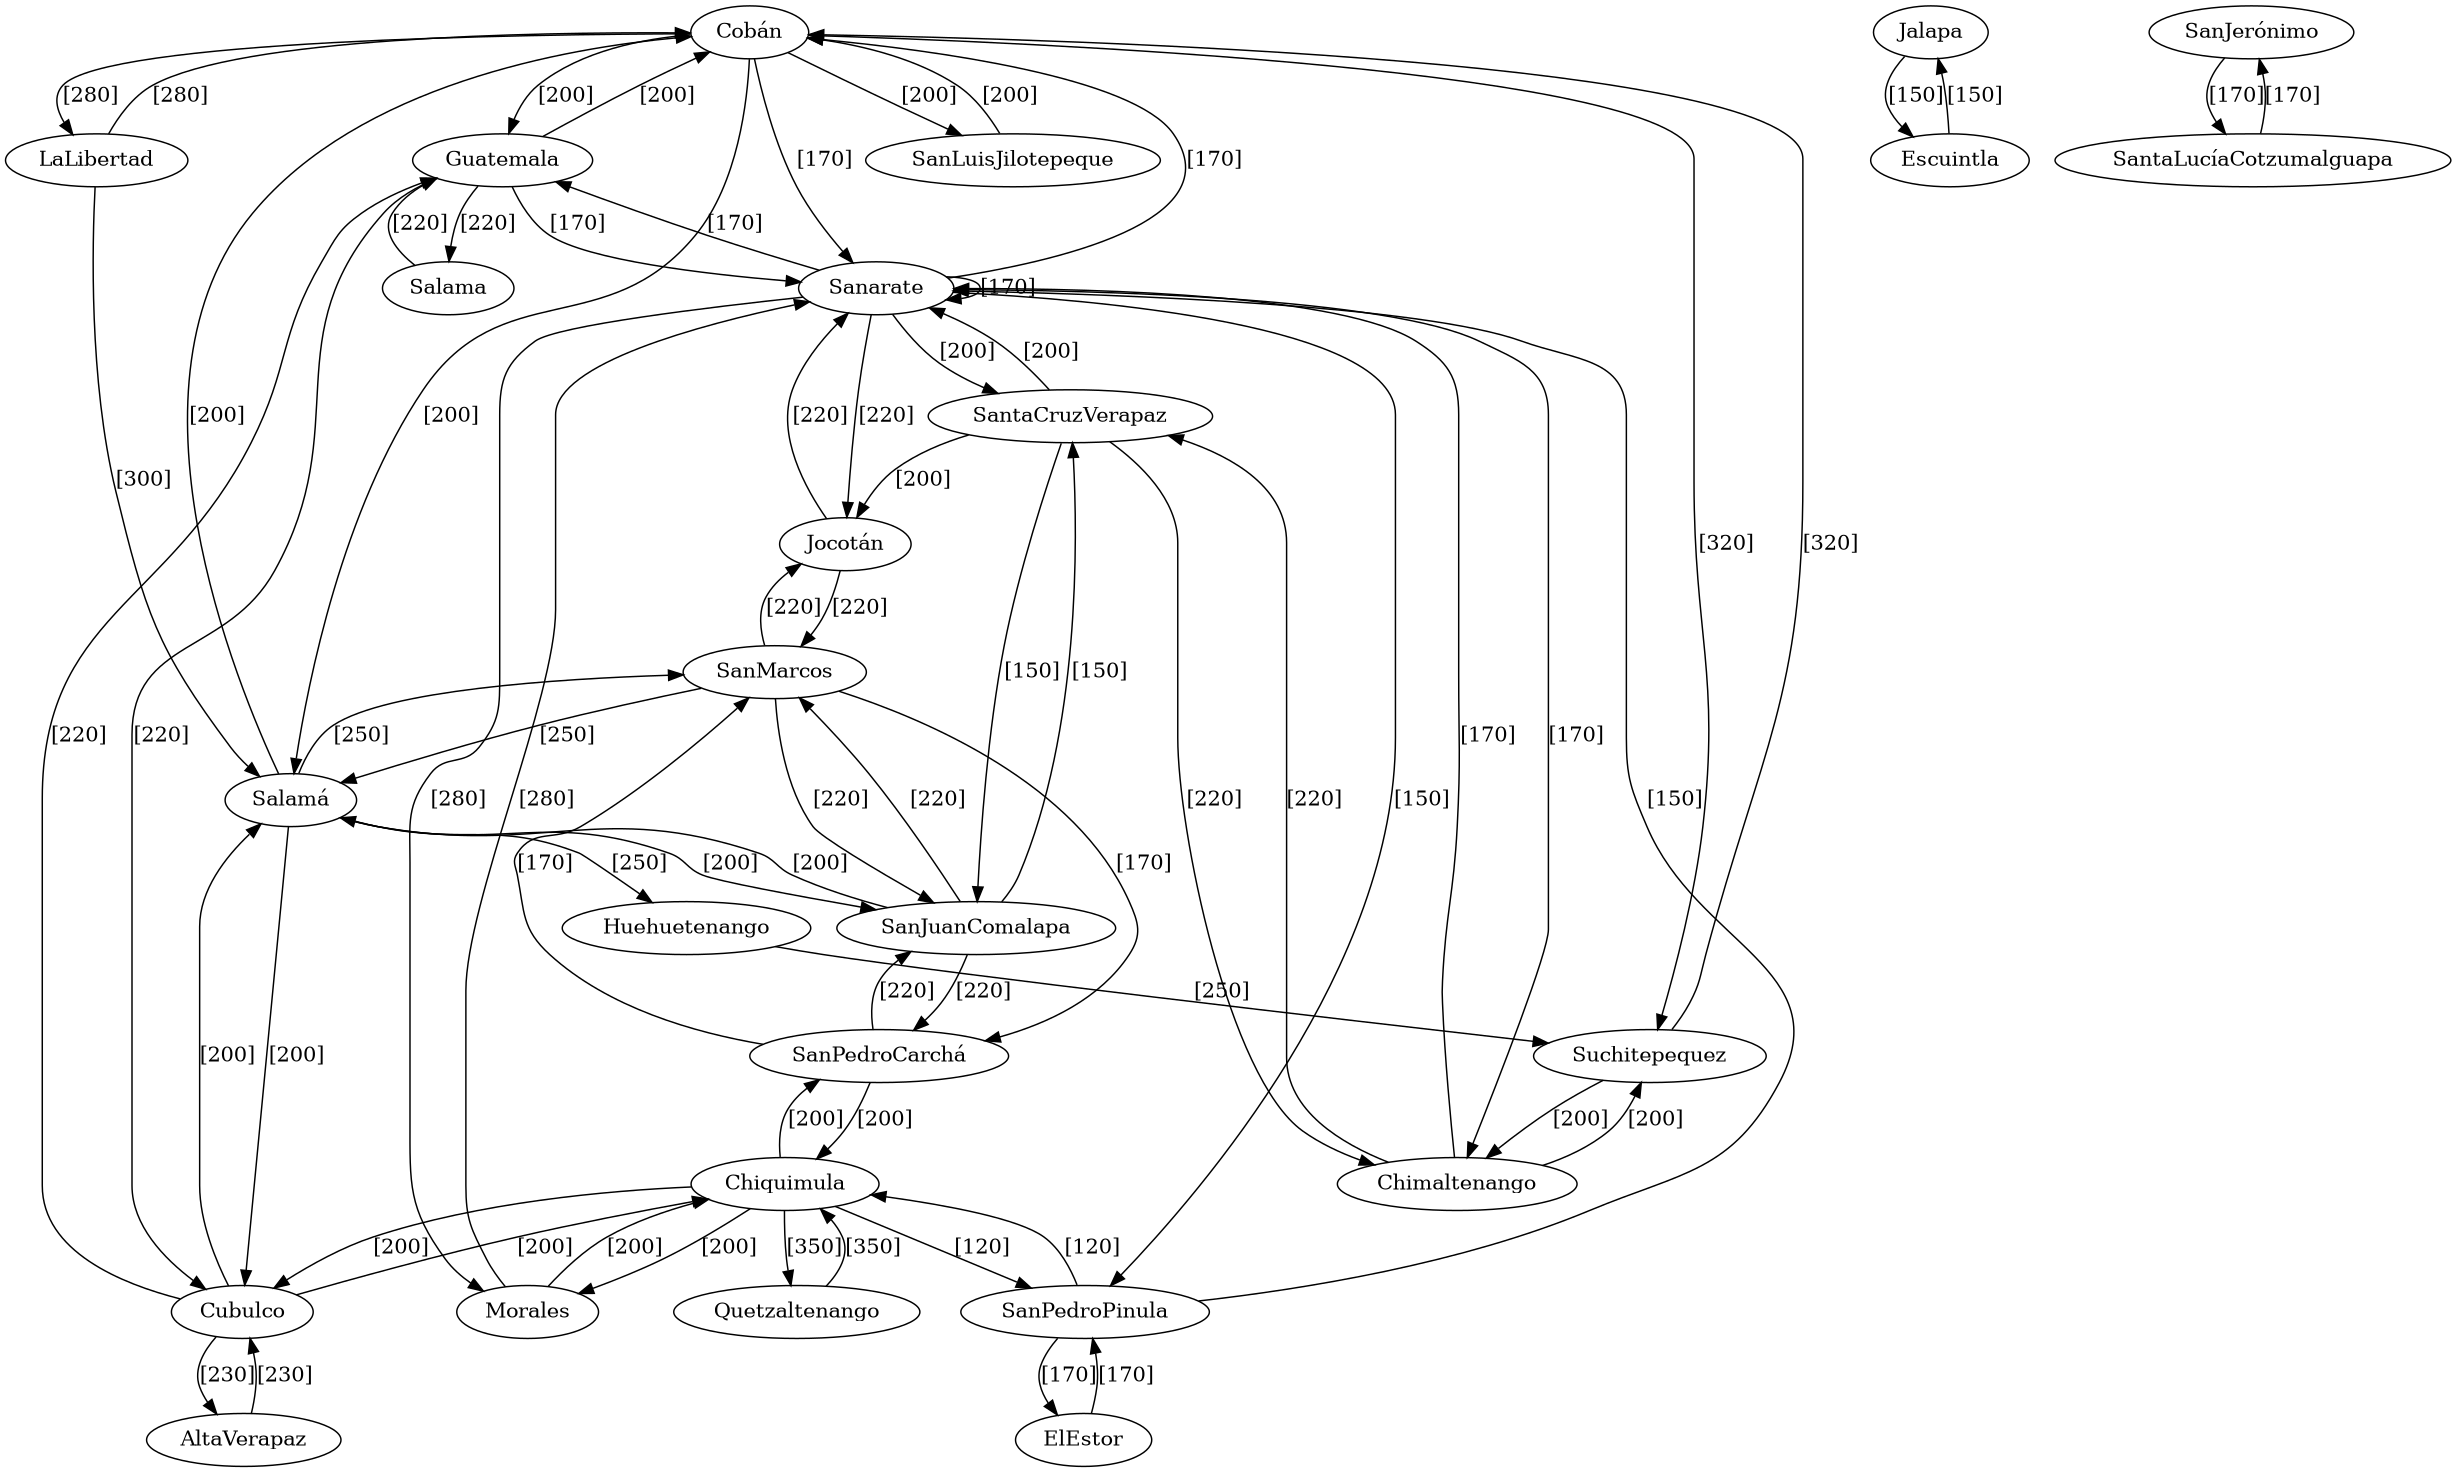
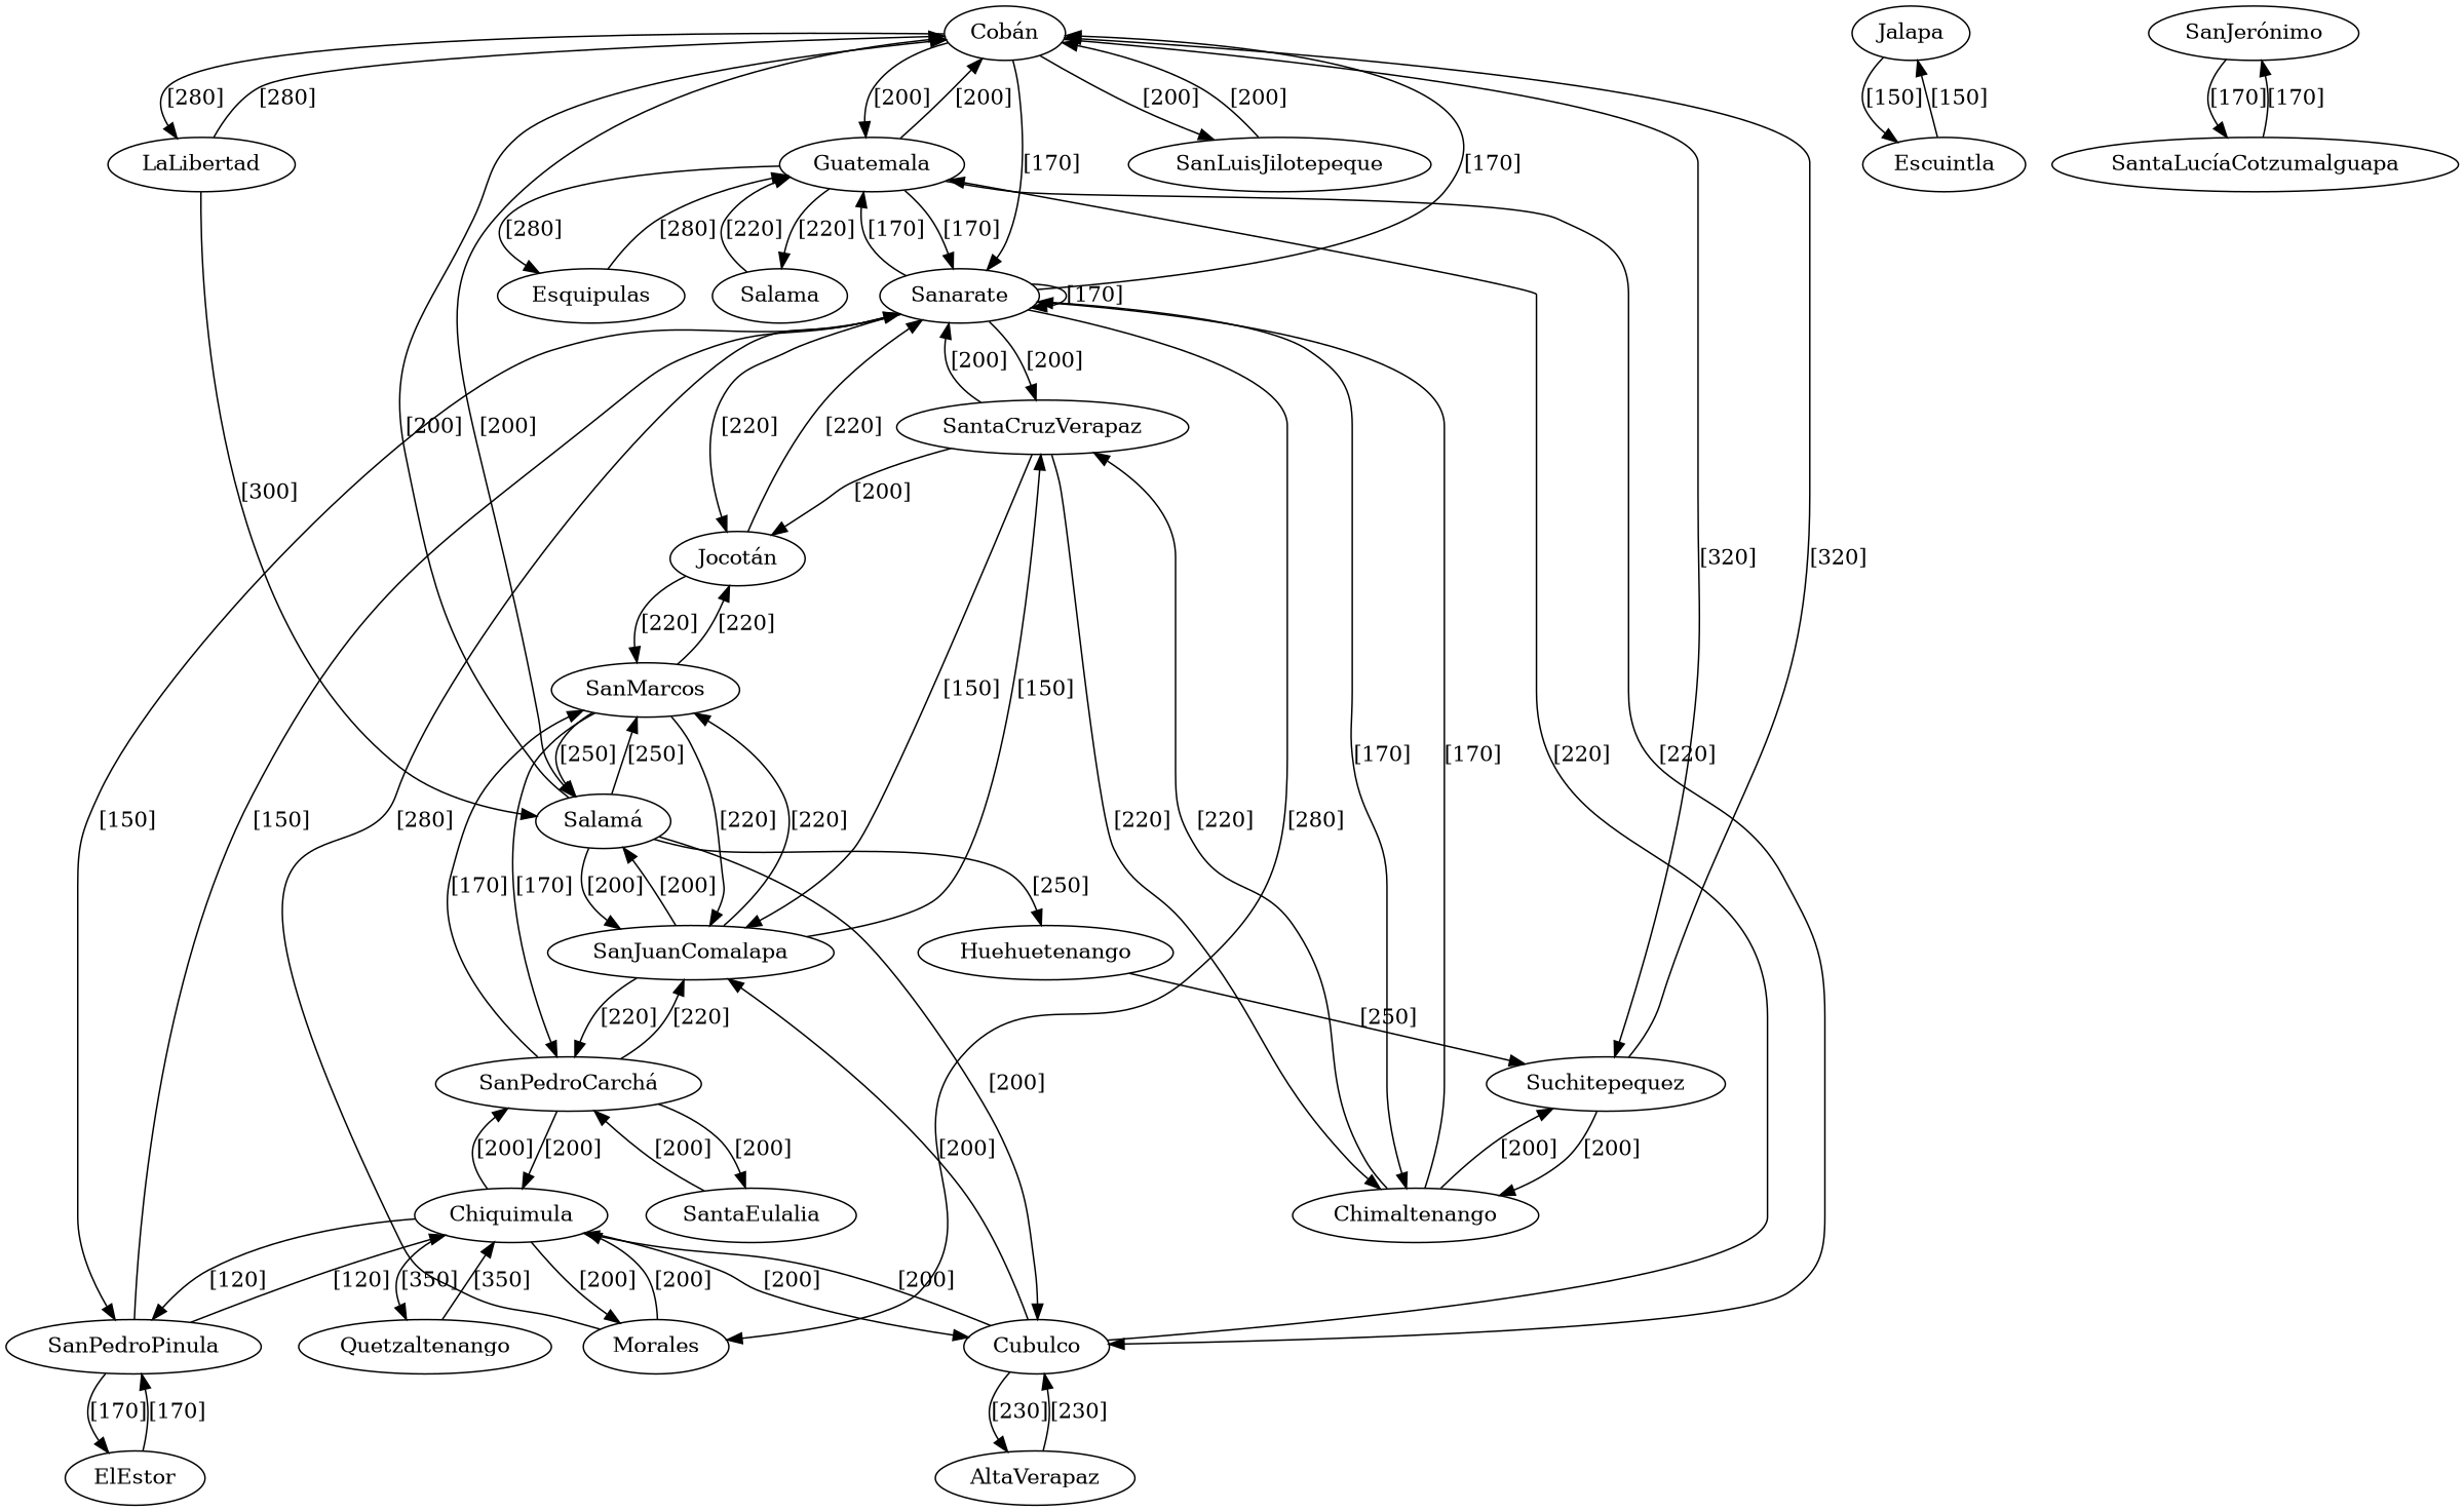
  digraph {
    "Cobán"
    Guatemala
    "Salamá"
    Suchitepequez
    LaLibertad
    Sanarate
    SanLuisJilotepeque
+   Esquipulas
    Cubulco
    Salama
    Huehuetenango
    SanMarcos
    SanJuanComalapa
    Chimaltenango
    SanPedroPinula
    Morales
    "Jocotán"
    SantaCruzVerapaz
    Chiquimula
    AltaVerapaz
    "SanPedroCarchá"
    ElEstor
    Quetzaltenango
    Jalapa
    Escuintla
+   SantaEulalia
    "SanJerónimo"
    "SantaLucíaCotzumalguapa"
    "Cobán" -> Guatemala [label="[200]"]
    "Cobán" -> "Salamá" [label="[200]"]
    "Cobán" -> Suchitepequez [label="[320]"]
    "Cobán" -> LaLibertad [label="[280]"]
    "Cobán" -> Sanarate [label="[170]"]
    "Cobán" -> SanLuisJilotepeque [label="[200]"]
    Guatemala -> "Cobán" [label="[200]"]
    Guatemala -> Sanarate [label="[170]"]
+   Guatemala -> Esquipulas [label="[280]"]
    Guatemala -> Cubulco [label="[220]"]
    Guatemala -> Salama [label="[220]"]
    "Salamá" -> "Cobán" [label="[200]"]
    "Salamá" -> Cubulco [label="[200]"]
    "Salamá" -> Huehuetenango [label="[250]"]
    "Salamá" -> SanMarcos [label="[250]"]
    "Salamá" -> SanJuanComalapa [label="[200]"]
    Suchitepequez -> "Cobán" [label="[320]"]
    Suchitepequez -> Chimaltenango [label="[200]"]
    LaLibertad -> "Cobán" [label="[280]"]
    LaLibertad -> "Salamá" [label="[300]"]
    Sanarate -> "Cobán" [label="[170]"]
    Sanarate -> Guatemala [label="[170]"]
    Sanarate -> Sanarate [label="[170]"]
    Sanarate -> Chimaltenango [label="[170]"]
    Sanarate -> SanPedroPinula [label="[150]"]
    Sanarate -> Morales [label="[280]"]
    Sanarate -> "Jocotán" [label="[220]"]
    Sanarate -> SantaCruzVerapaz [label="[200]"]
    SanLuisJilotepeque -> "Cobán" [label="[200]"]
+   Esquipulas -> Guatemala [label="[280]"]
    Cubulco -> Guatemala [label="[220]"]
-   Cubulco -> "Salamá" [label="[200]"]
+   Cubulco -> SanJuanComalapa [label="[200]"]
    Cubulco -> Chiquimula [label="[200]"]
    Cubulco -> AltaVerapaz [label="[230]"]
    Salama -> Guatemala [label="[220]"]
    Huehuetenango -> Suchitepequez [label="[250]"]
    SanMarcos -> "Salamá" [label="[250]"]
    SanMarcos -> SanJuanComalapa [label="[220]"]
    SanMarcos -> "Jocotán" [label="[220]"]
    SanMarcos -> "SanPedroCarchá" [label="[170]"]
    SanJuanComalapa -> "Salamá" [label="[200]"]
    SanJuanComalapa -> SanMarcos [label="[220]"]
    SanJuanComalapa -> SantaCruzVerapaz [label="[150]"]
    SanJuanComalapa -> "SanPedroCarchá" [label="[220]"]
    Chimaltenango -> Suchitepequez [label="[200]"]
    Chimaltenango -> Sanarate [label="[170]"]
    Chimaltenango -> SantaCruzVerapaz [label="[220]"]
    SanPedroPinula -> Sanarate [label="[150]"]
    SanPedroPinula -> Chiquimula [label="[120]"]
    SanPedroPinula -> ElEstor [label="[170]"]
    Morales -> Sanarate [label="[280]"]
    Morales -> Chiquimula [label="[200]"]
    "Jocotán" -> Sanarate [label="[220]"]
    "Jocotán" -> SanMarcos [label="[220]"]
    SantaCruzVerapaz -> Sanarate [label="[200]"]
    SantaCruzVerapaz -> SanJuanComalapa [label="[150]"]
    SantaCruzVerapaz -> Chimaltenango [label="[220]"]
    SantaCruzVerapaz -> "Jocotán" [label="[200]"]
    Chiquimula -> Cubulco [label="[200]"]
    Chiquimula -> SanPedroPinula [label="[120]"]
    Chiquimula -> Morales [label="[200]"]
    Chiquimula -> "SanPedroCarchá" [label="[200]"]
    Chiquimula -> Quetzaltenango [label="[350]"]
    AltaVerapaz -> Cubulco [label="[230]"]
    "SanPedroCarchá" -> SanMarcos [label="[170]"]
    "SanPedroCarchá" -> SanJuanComalapa [label="[220]"]
    "SanPedroCarchá" -> Chiquimula [label="[200]"]
+   "SanPedroCarchá" -> SantaEulalia [label="[200]"]
    ElEstor -> SanPedroPinula [label="[170]"]
    Quetzaltenango -> Chiquimula [label="[350]"]
    Jalapa -> Escuintla [label="[150]"]
    Escuintla -> Jalapa [label="[150]"]
+   SantaEulalia -> "SanPedroCarchá" [label="[200]"]
    "SanJerónimo" -> "SantaLucíaCotzumalguapa" [label="[170]"]
    "SantaLucíaCotzumalguapa" -> "SanJerónimo" [label="[170]"]
  }
